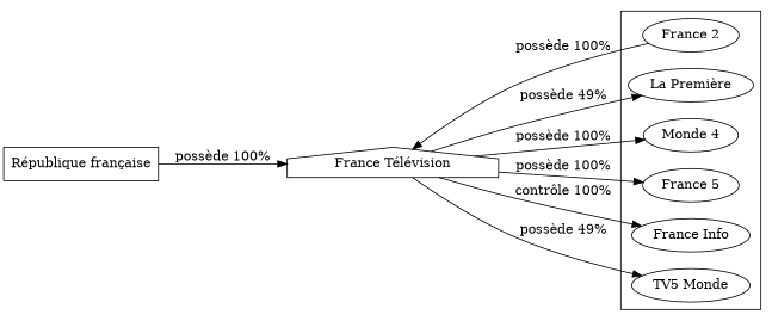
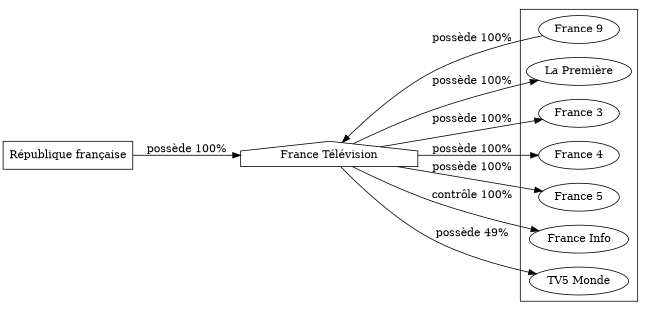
  digraph {
    rankdir=LR
-   n1 [label="France 2"]
+   n1 [label="France 9"]
    n2 [label="La Première"]
-   n4 [label="Monde 4"]
+   n3 [label="France 3"]
+   n4 [label="France 4"]
    n5 [label="France 5"]
    n6 [label="France Info"]
    n7 [label="TV5 Monde"]
    n8 [label="République française" shape=box]
    n9 [label="France Télévision" shape=house]
    subgraph cluster_1 {
      n1
      n2
+     n3
      n4
      n5
      n6
      n7
    }
    subgraph sub_2 {
      n8
    }
    n1 -> n9 [label="possède 100%"]
    n8 -> n9 [label="possède 100%"]
-   n9 -> n2 [label="possède 49%"]
+   n9 -> n2 [label="possède 100%"]
+   n9 -> n3 [label="possède 100%"]
    n9 -> n4 [label="possède 100%"]
    n9 -> n5 [label="possède 100%"]
    n9 -> n6 [label="contrôle 100%"]
    n9 -> n7 [label="possède 49%"]
  }
